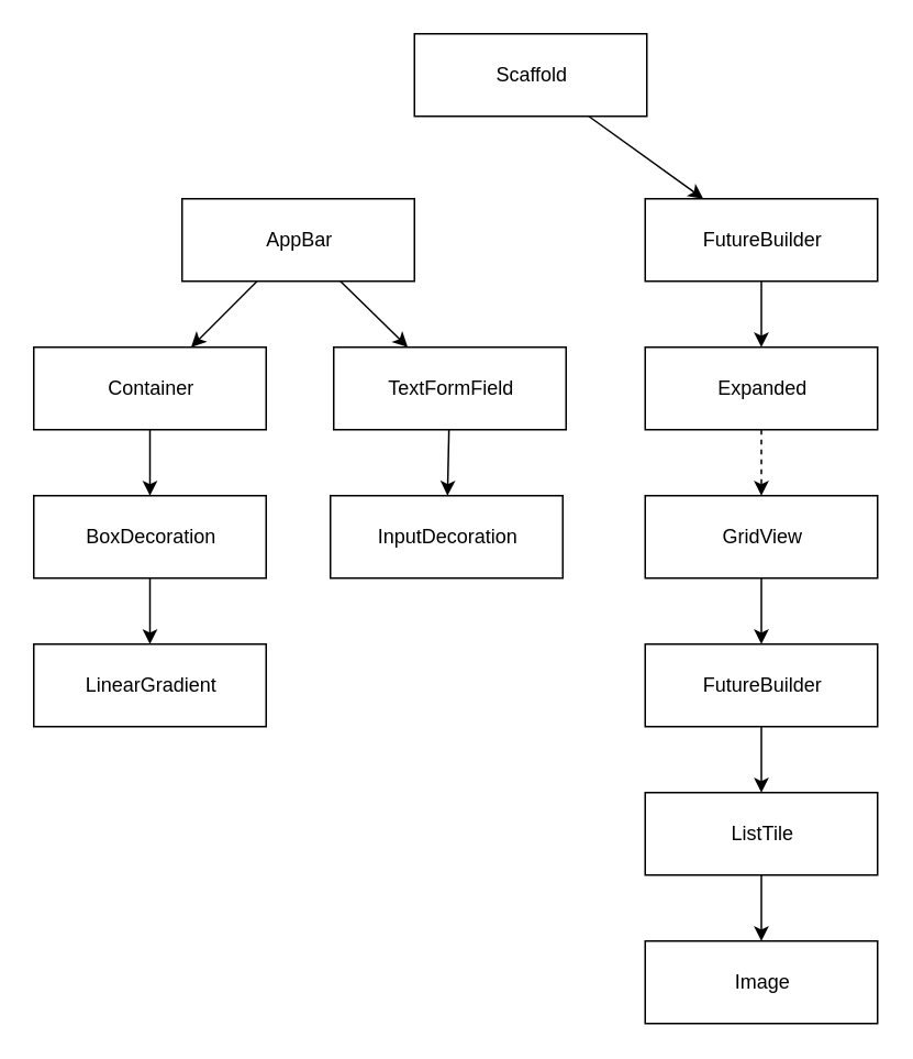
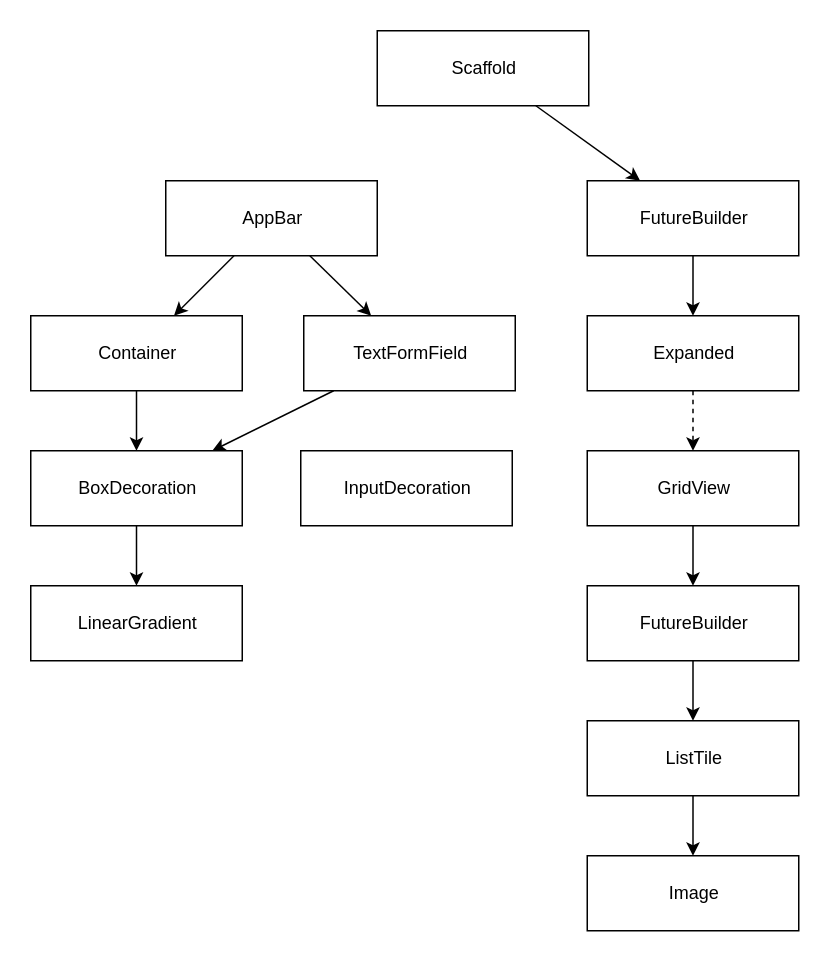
  <mxCell id="0" />
  <mxCell id="1" parent="0" />
  <mxCell id="2" style="edgeStyle=none;rounded=0;orthogonalLoop=1;jettySize=auto;html=1;entryX=0.25;entryY=0;entryDx=0;entryDy=0;exitX=0.75;exitY=1;exitDx=0;exitDy=0;" edge="1" parent="1" source="3" target="10"><mxGeometry relative="1" as="geometry" /></mxCell>
  <mxCell id="3" value="Scaffold" style="html=1;" vertex="1" parent="1"><mxGeometry x="251" y="20" width="141" height="50" as="geometry" /></mxCell>
  <mxCell id="4" style="edgeStyle=none;rounded=0;orthogonalLoop=1;jettySize=auto;html=1;" edge="1" parent="1" source="6" target="12"><mxGeometry relative="1" as="geometry" /></mxCell>
  <mxCell id="5" style="rounded=0;orthogonalLoop=1;jettySize=auto;html=1;" edge="1" parent="1" source="6" target="17"><mxGeometry relative="1" as="geometry" /></mxCell>
  <mxCell id="6" value="AppBar" style="html=1;" vertex="1" parent="1"><mxGeometry x="110" y="120" width="141" height="50" as="geometry" /></mxCell>
  <mxCell id="7" style="edgeStyle=none;rounded=0;orthogonalLoop=1;jettySize=auto;html=1;" edge="1" parent="1" source="8" target="15"><mxGeometry relative="1" as="geometry" /></mxCell>
  <mxCell id="8" value="BoxDecoration" style="html=1;" vertex="1" parent="1"><mxGeometry x="20" y="300" width="141" height="50" as="geometry" /></mxCell>
  <mxCell id="9" style="edgeStyle=none;rounded=0;orthogonalLoop=1;jettySize=auto;html=1;" edge="1" parent="1" source="10" target="14"><mxGeometry relative="1" as="geometry" /></mxCell>
  <mxCell id="10" value="FutureBuilder" style="html=1;" vertex="1" parent="1"><mxGeometry x="391" y="120" width="141" height="50" as="geometry" /></mxCell>
  <mxCell id="11" style="edgeStyle=orthogonalEdgeStyle;rounded=0;orthogonalLoop=1;jettySize=auto;html=1;entryX=0.5;entryY=0;entryDx=0;entryDy=0;" edge="1" parent="1" source="12" target="8"><mxGeometry relative="1" as="geometry" /></mxCell>
  <mxCell id="12" value="Container" style="html=1;" vertex="1" parent="1"><mxGeometry x="20" y="210" width="141" height="50" as="geometry" /></mxCell>
  <mxCell id="13" style="edgeStyle=none;rounded=0;orthogonalLoop=1;jettySize=auto;html=1;entryX=0.5;entryY=0;entryDx=0;entryDy=0;dashed=1;" edge="1" parent="1" source="14" target="20"><mxGeometry relative="1" as="geometry" /></mxCell>
  <mxCell id="14" value="Expanded" style="html=1;" vertex="1" parent="1"><mxGeometry x="391" y="210" width="141" height="50" as="geometry" /></mxCell>
  <mxCell id="15" value="LinearGradient" style="html=1;" vertex="1" parent="1"><mxGeometry x="20" y="390" width="141" height="50" as="geometry" /></mxCell>
- <mxCell id="16" style="edgeStyle=none;rounded=0;orthogonalLoop=1;jettySize=auto;html=1;" edge="1" parent="1" source="17" target="18"><mxGeometry relative="1" as="geometry" /></mxCell>
+ <mxCell id="16" style="edgeStyle=none;rounded=0;orthogonalLoop=1;jettySize=auto;html=1;" edge="1" parent="1" source="17" target="8"><mxGeometry relative="1" as="geometry" /></mxCell>
  <mxCell id="17" value="TextFormField" style="html=1;" vertex="1" parent="1"><mxGeometry x="202" y="210" width="141" height="50" as="geometry" /></mxCell>
  <mxCell id="18" value="InputDecoration" style="html=1;" vertex="1" parent="1"><mxGeometry x="200" y="300" width="141" height="50" as="geometry" /></mxCell>
  <mxCell id="19" style="edgeStyle=none;rounded=0;orthogonalLoop=1;jettySize=auto;html=1;" edge="1" parent="1" source="20" target="22"><mxGeometry relative="1" as="geometry" /></mxCell>
  <mxCell id="20" value="GridView" style="html=1;" vertex="1" parent="1"><mxGeometry x="391" y="300" width="141" height="50" as="geometry" /></mxCell>
  <mxCell id="21" style="edgeStyle=none;rounded=0;orthogonalLoop=1;jettySize=auto;html=1;entryX=0.5;entryY=0;entryDx=0;entryDy=0;" edge="1" parent="1" source="22" target="25"><mxGeometry relative="1" as="geometry" /></mxCell>
  <mxCell id="22" value="FutureBuilder" style="html=1;" vertex="1" parent="1"><mxGeometry x="391" y="390" width="141" height="50" as="geometry" /></mxCell>
  <mxCell id="23" value="Image" style="html=1;" vertex="1" parent="1"><mxGeometry x="391" y="570" width="141" height="50" as="geometry" /></mxCell>
  <mxCell id="24" style="edgeStyle=none;rounded=0;orthogonalLoop=1;jettySize=auto;html=1;" edge="1" parent="1" source="25"><mxGeometry relative="1" as="geometry"><mxPoint x="461.5" y="570" as="targetPoint" /></mxGeometry></mxCell>
  <mxCell id="25" value="ListTile" style="html=1;" vertex="1" parent="1"><mxGeometry x="391" y="480" width="141" height="50" as="geometry" /></mxCell>
